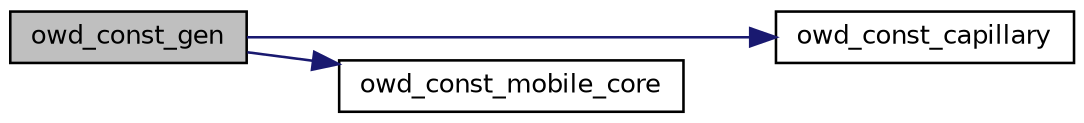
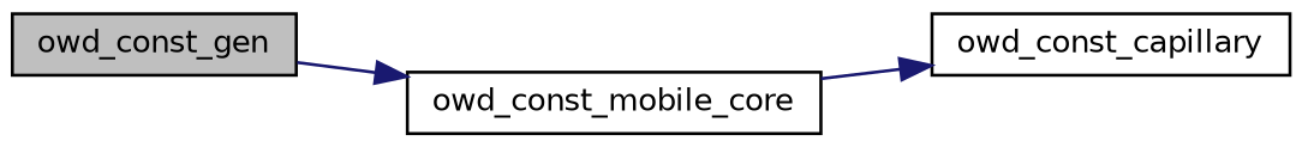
  digraph {
    rankdir=LR
    node [color=black fillcolor=white fontname=Helvetica fontsize=10 shape=record style=filled]
    edge [color=midnightblue fontname=Helvetica fontsize=10 labelfontname=Helvetica labelfontsize=10 style=solid]
    n1 [fillcolor=grey75 fontcolor=black height=0.2 label=owd_const_gen width=0.4]
    n2 [height=0.2 label=owd_const_capillary width=0.4]
    n3 [height=0.2 label=owd_const_mobile_core width=0.4]
-   n1 -> n2
+   n3 -> n2
    n1 -> n3
  }
